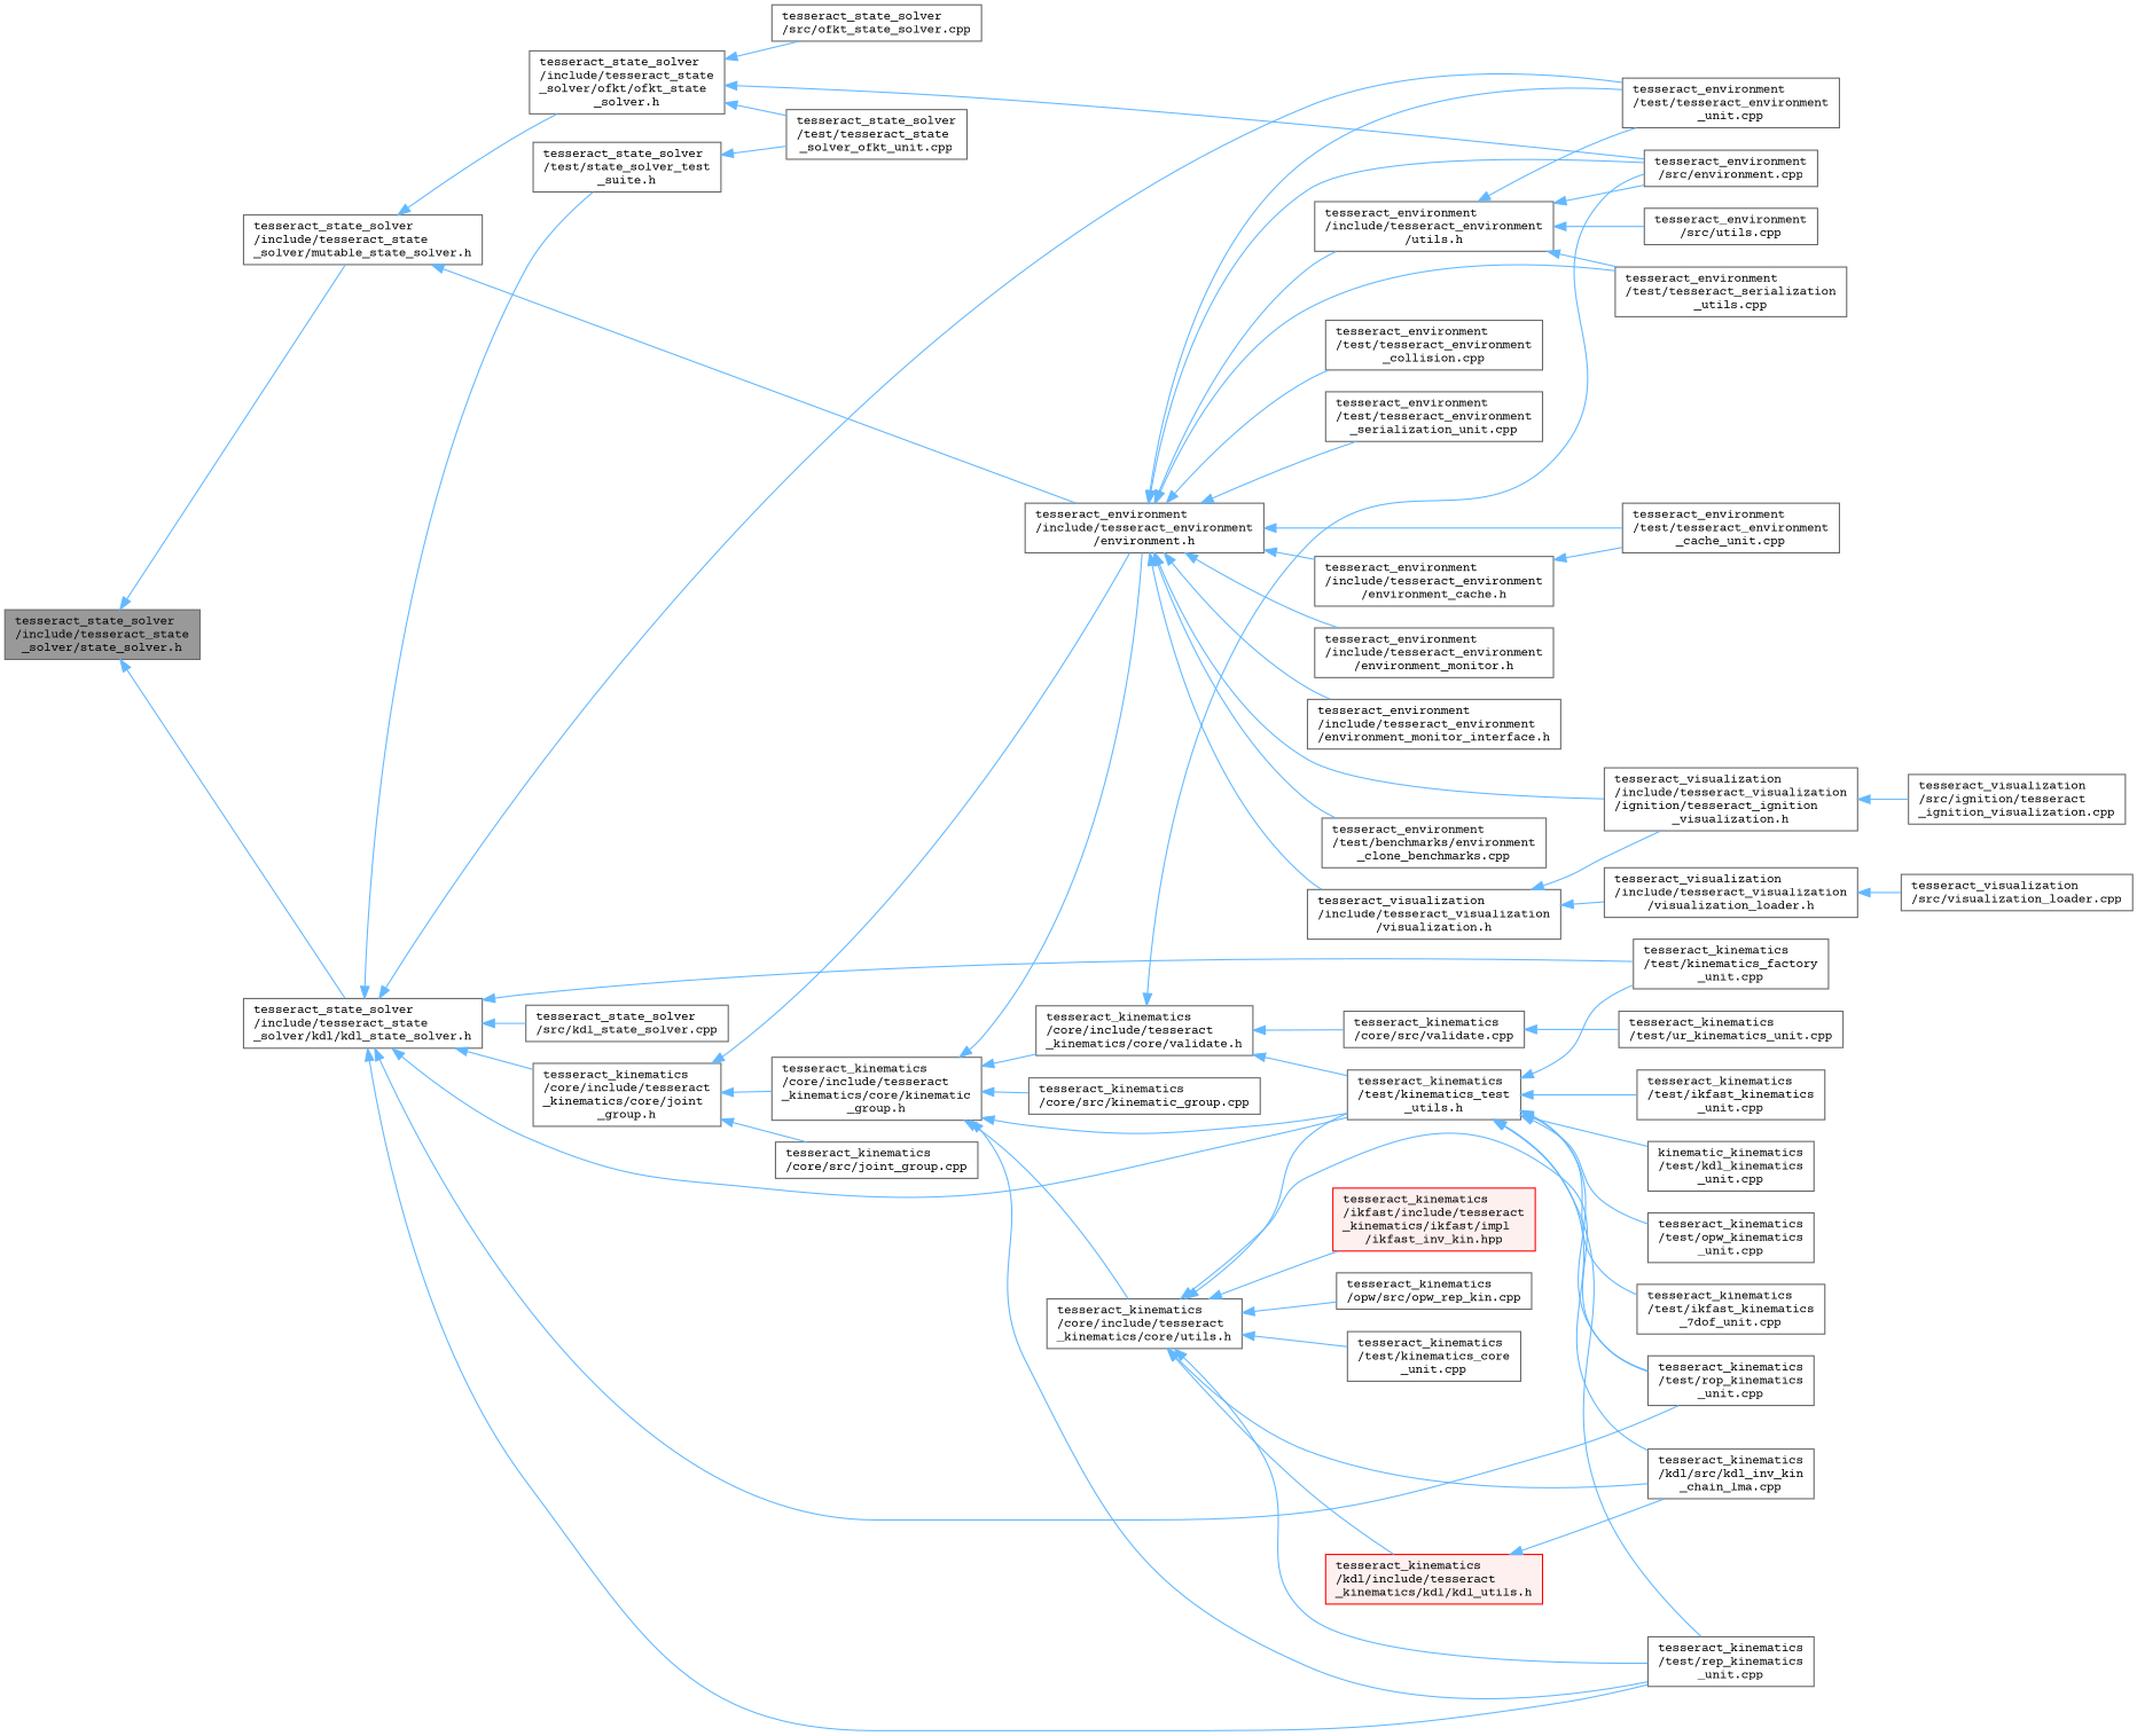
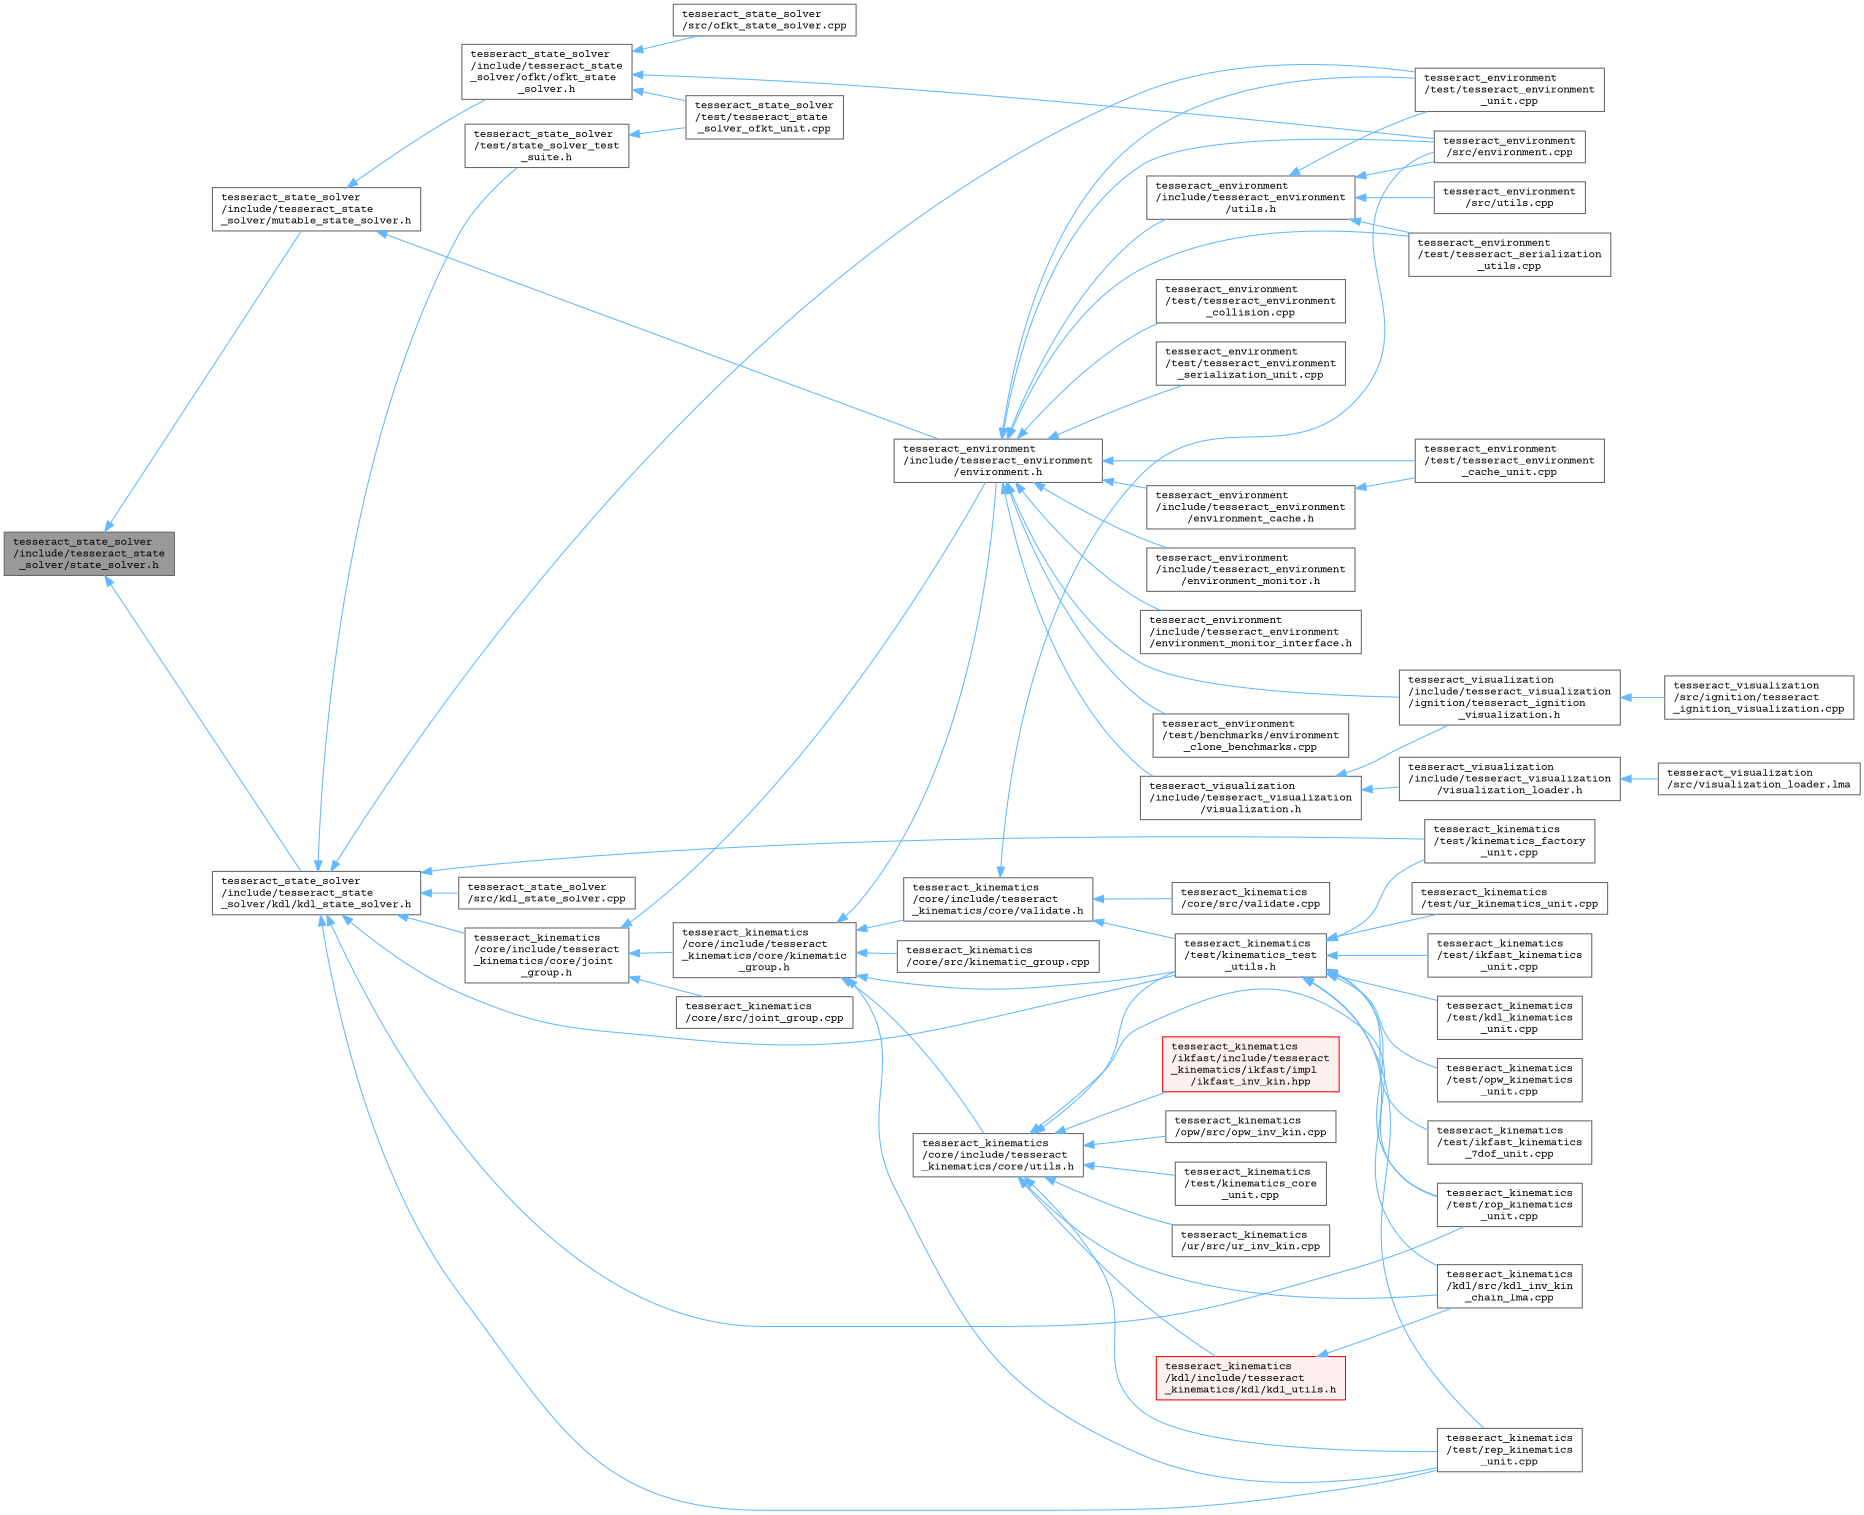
  digraph {
    fontname="Courier Prime"
    rankdir=LR
    node [color=grey40 fillcolor=white fontname="Courier Prime" fontsize=10 shape=box style=filled]
    edge [color=steelblue1 dir=back fontname="Courier Prime" fontsize=10 labelfontname=Helvetica labelfontsize=10 style=solid]
    n1 [color=gray40 fillcolor=grey60 fontcolor=black height=0.2 label="tesseract_state_solver\l/include/tesseract_state\l_solver/state_solver.h" width=0.4]
    n2 [height=0.2 label="tesseract_state_solver\l/include/tesseract_state\l_solver/kdl/kdl_state_solver.h" width=0.4]
    n3 [height=0.2 label="tesseract_state_solver\l/include/tesseract_state\l_solver/mutable_state_solver.h" width=0.4]
    n4 [height=0.2 label="tesseract_environment\l/test/tesseract_environment\l_unit.cpp" width=0.4]
    n5 [height=0.2 label="tesseract_kinematics\l/core/include/tesseract\l_kinematics/core/joint\l_group.h" width=0.4]
    n6 [height=0.2 label="tesseract_kinematics\l/test/kinematics_test\l_utils.h" width=0.4]
    n7 [height=0.2 label="tesseract_kinematics\l/test/kinematics_factory\l_unit.cpp" width=0.4]
    n8 [height=0.2 label="tesseract_kinematics\l/test/rep_kinematics\l_unit.cpp" width=0.4]
    n9 [height=0.2 label="tesseract_kinematics\l/test/rop_kinematics\l_unit.cpp" width=0.4]
    n10 [height=0.2 label="tesseract_state_solver\l/src/kdl_state_solver.cpp" width=0.4]
    n11 [height=0.2 label="tesseract_state_solver\l/test/state_solver_test\l_suite.h" width=0.4]
    n12 [height=0.2 label="tesseract_environment\l/include/tesseract_environment\l/environment.h" width=0.4]
    n13 [height=0.2 label="tesseract_state_solver\l/include/tesseract_state\l_solver/ofkt/ofkt_state\l_solver.h" width=0.4]
    n14 [height=0.2 label="tesseract_kinematics\l/core/include/tesseract\l_kinematics/core/kinematic\l_group.h" width=0.4]
    n15 [height=0.2 label="tesseract_kinematics\l/core/src/joint_group.cpp" width=0.4]
    n16 [height=0.2 label="tesseract_kinematics\l/kdl/src/kdl_inv_kin\l_chain_lma.cpp" width=0.4]
    n17 [height=0.2 label="tesseract_kinematics\l/test/ikfast_kinematics\l_7dof_unit.cpp" width=0.4]
    n18 [height=0.2 label="tesseract_kinematics\l/test/ikfast_kinematics\l_unit.cpp" width=0.4]
-   n19 [height=0.2 label="kinematic_kinematics\l/test/kdl_kinematics\l_unit.cpp" width=0.4]
+   n19 [height=0.2 label="tesseract_kinematics\l/test/kdl_kinematics\l_unit.cpp" width=0.4]
    n20 [height=0.2 label="tesseract_kinematics\l/test/opw_kinematics\l_unit.cpp" width=0.4]
    n21 [height=0.2 label="tesseract_kinematics\l/test/ur_kinematics_unit.cpp" width=0.4]
    n22 [height=0.2 label="tesseract_state_solver\l/test/tesseract_state\l_solver_ofkt_unit.cpp" width=0.4]
    n23 [height=0.2 label="tesseract_environment\l/include/tesseract_environment\l/environment_cache.h" width=0.4]
    n24 [height=0.2 label="tesseract_environment\l/test/tesseract_environment\l_cache_unit.cpp" width=0.4]
    n25 [height=0.2 label="tesseract_environment\l/include/tesseract_environment\l/environment_monitor.h" width=0.4]
    n26 [height=0.2 label="tesseract_environment\l/include/tesseract_environment\l/environment_monitor_interface.h" width=0.4]
    n27 [height=0.2 label="tesseract_environment\l/include/tesseract_environment\l/utils.h" width=0.4]
    n28 [height=0.2 label="tesseract_environment\l/src/environment.cpp" width=0.4]
    n29 [height=0.2 label="tesseract_environment\l/test/tesseract_serialization\l_utils.cpp" width=0.4]
    n30 [height=0.2 label="tesseract_environment\l/test/benchmarks/environment\l_clone_benchmarks.cpp" width=0.4]
    n31 [height=0.2 label="tesseract_environment\l/test/tesseract_environment\l_collision.cpp" width=0.4]
    n32 [height=0.2 label="tesseract_environment\l/test/tesseract_environment\l_serialization_unit.cpp" width=0.4]
    n33 [height=0.2 label="tesseract_visualization\l/include/tesseract_visualization\l/ignition/tesseract_ignition\l_visualization.h" width=0.4]
    n34 [height=0.2 label="tesseract_visualization\l/include/tesseract_visualization\l/visualization.h" width=0.4]
    n35 [height=0.2 label="tesseract_kinematics\l/core/include/tesseract\l_kinematics/core/utils.h" width=0.4]
    n36 [height=0.2 label="tesseract_kinematics\l/core/include/tesseract\l_kinematics/core/validate.h" width=0.4]
    n37 [height=0.2 label="tesseract_kinematics\l/core/src/kinematic_group.cpp" width=0.4]
    n38 [height=0.2 label="tesseract_environment\l/src/utils.cpp" width=0.4]
    n39 [height=0.2 label="tesseract_visualization\l/src/ignition/tesseract\l_ignition_visualization.cpp" width=0.4]
    n40 [height=0.2 label="tesseract_visualization\l/include/tesseract_visualization\l/visualization_loader.h" width=0.4]
-   n41 [height=0.2 label="tesseract_visualization\l/src/visualization_loader.cpp" width=0.4]
+   n41 [height=0.2 label="tesseract_visualization\l/src/visualization_loader.lma" width=0.4]
    n42 [color=red fillcolor="#FFF0F0" height=0.2 label="tesseract_kinematics\l/ikfast/include/tesseract\l_kinematics/ikfast/impl\l/ikfast_inv_kin.hpp" width=0.4]
    n43 [color=red fillcolor="#FFF0F0" height=0.2 label="tesseract_kinematics\l/kdl/include/tesseract\l_kinematics/kdl/kdl_utils.h" width=0.4]
-   n44 [height=0.2 label="tesseract_kinematics\l/opw/src/opw_rep_kin.cpp" width=0.4]
+   n44 [height=0.2 label="tesseract_kinematics\l/opw/src/opw_inv_kin.cpp" width=0.4]
    n45 [height=0.2 label="tesseract_kinematics\l/test/kinematics_core\l_unit.cpp" width=0.4]
+   n46 [height=0.2 label="tesseract_kinematics\l/ur/src/ur_inv_kin.cpp" width=0.4]
    n47 [height=0.2 label="tesseract_kinematics\l/core/src/validate.cpp" width=0.4]
    n48 [height=0.2 label="tesseract_state_solver\l/src/ofkt_state_solver.cpp" width=0.4]
    n1 -> n2
    n1 -> n3
    n2 -> n4
    n2 -> n5
    n2 -> n6
    n2 -> n7
    n2 -> n8
    n2 -> n9
    n2 -> n10
    n2 -> n11
    n3 -> n12
    n3 -> n13
    n5 -> n12
    n5 -> n14
    n5 -> n15
    n6 -> n7
    n6 -> n8
    n6 -> n9
    n6 -> n16
    n6 -> n17
    n6 -> n18
    n6 -> n19
    n6 -> n20
-   n47 -> n21
+   n6 -> n21
    n11 -> n22
    n12 -> n4
    n12 -> n23
    n12 -> n24
    n12 -> n25
    n12 -> n26
    n12 -> n27
    n12 -> n28
    n12 -> n29
    n12 -> n30
    n12 -> n31
    n12 -> n32
    n12 -> n33
    n12 -> n34
    n13 -> n22
    n13 -> n28
    n13 -> n48
    n14 -> n6
    n14 -> n8
    n14 -> n12
    n14 -> n35
    n14 -> n36
    n14 -> n37
    n23 -> n24
    n27 -> n4
    n27 -> n28
    n27 -> n29
    n27 -> n38
    n33 -> n39
    n34 -> n33
    n34 -> n40
    n35 -> n6
    n35 -> n8
    n35 -> n9
    n35 -> n16
    n35 -> n42
    n35 -> n43
    n35 -> n44
    n35 -> n45
+   n35 -> n46
    n36 -> n6
    n36 -> n28
    n36 -> n47
    n40 -> n41
    n43 -> n16
  }
